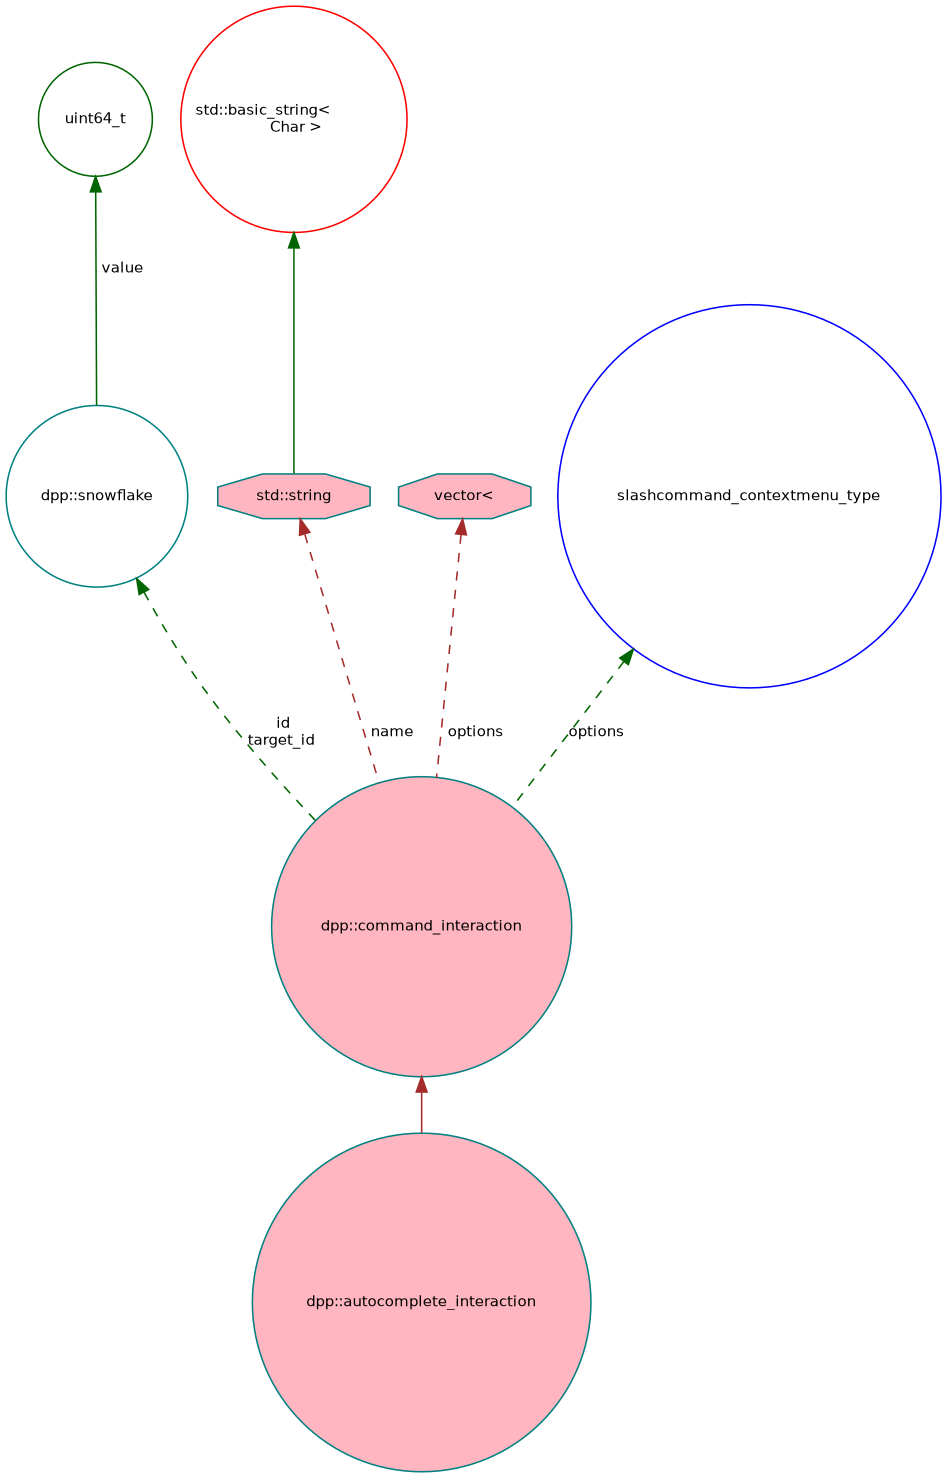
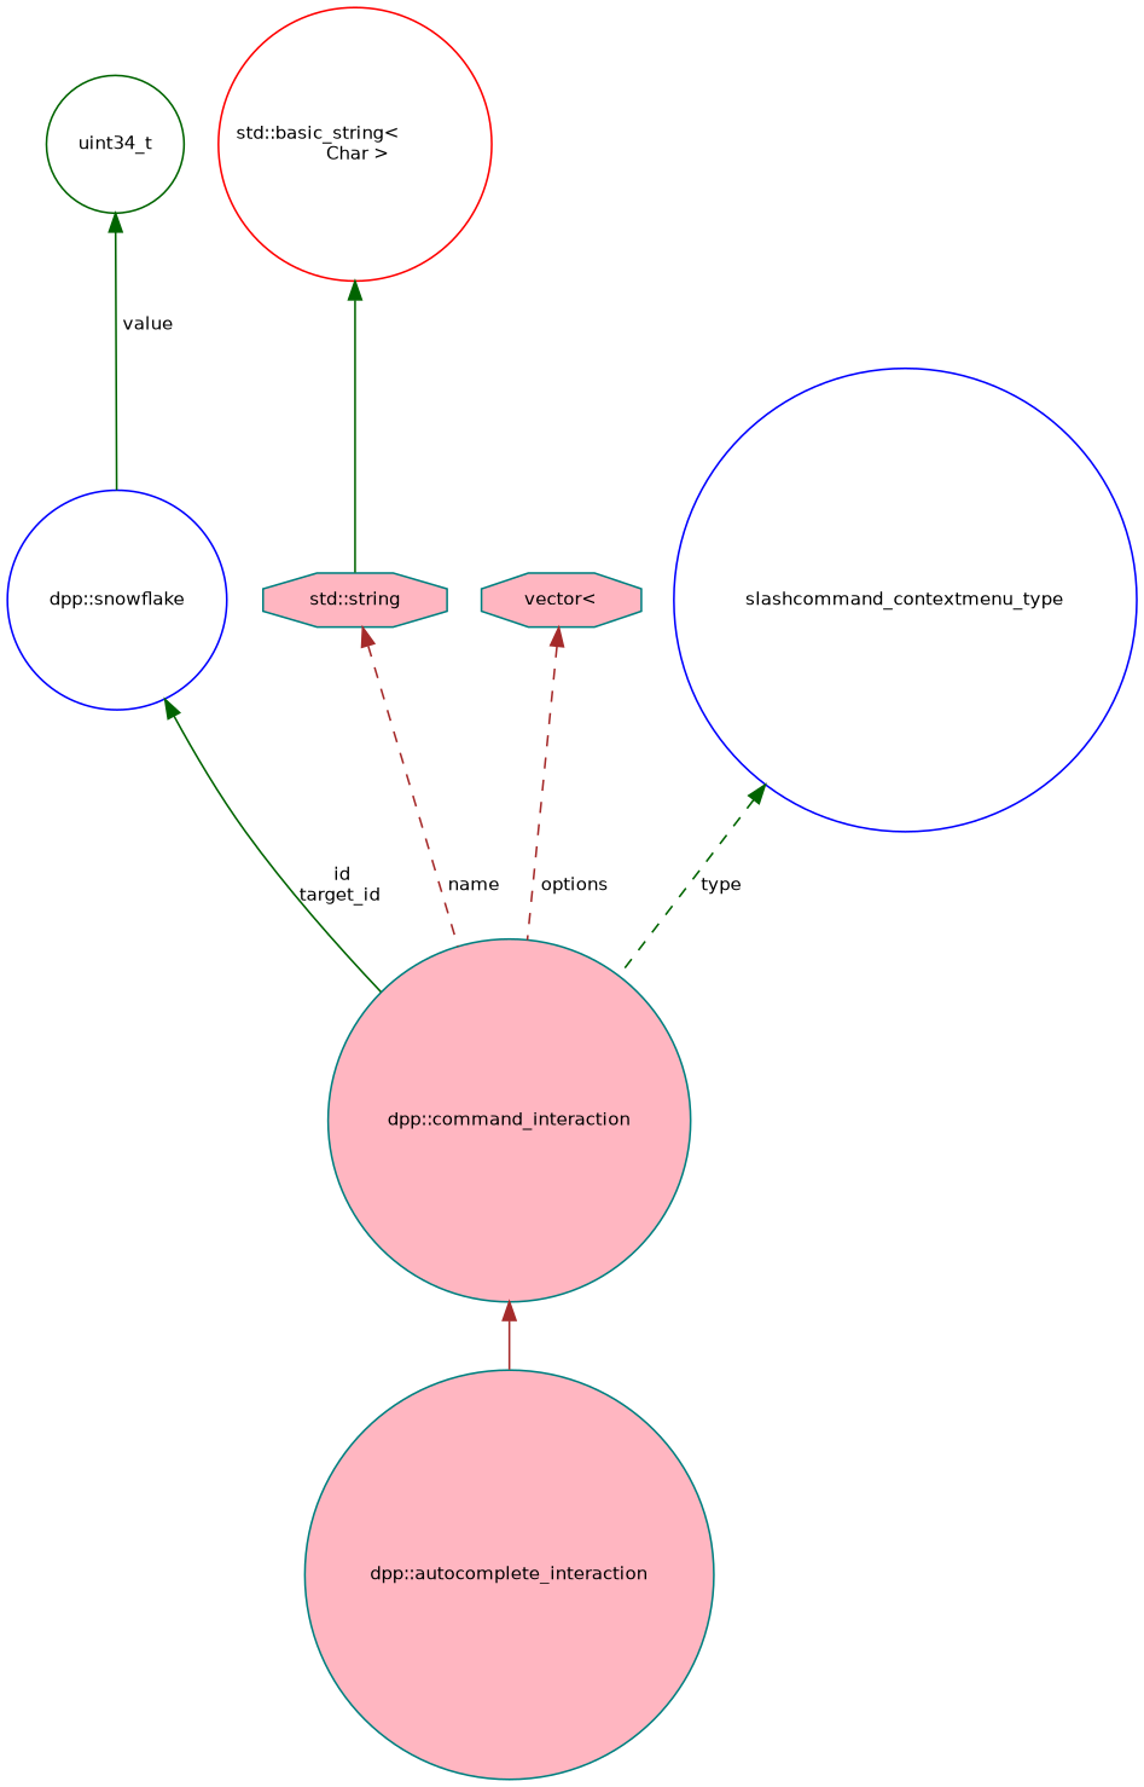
  digraph {
    node [color=teal fillcolor=lightpink fontname=Helvetica fontsize=10 shape=circle style=filled]
    edge [color=darkgreen dir=back fontname=Helvetica fontsize=10 labelfontname=Helvetica labelfontsize=10 style=dashed]
    n1 [fontcolor=black height=0.2 label="dpp::autocomplete_interaction" width=0.4]
    n2 [height=0.2 label="dpp::command_interaction" width=0.4]
-   n3 [fillcolor=white height=0.2 label="dpp::snowflake" width=0.4]
-   n4 [color=darkgreen fillcolor=white height=0.2 label=uint64_t width=0.4]
+   n3 [color=blue fillcolor=white height=0.2 label="dpp::snowflake" width=0.4]
+   n4 [color=darkgreen fillcolor=white height=0.2 label=uint34_t width=0.4]
    n5 [height=0.2 label="std::string" shape=octagon width=0.4]
    n6 [color=red fillcolor=white height=0.2 label="std::basic_string\<\l Char \>" width=0.4]
    n7 [height=0.2 label="vector\<" shape=octagon width=0.4]
    n8 [color=blue fillcolor=white height=0.2 label=slashcommand_contextmenu_type width=0.4]
    n2 -> n1 [color=brown style=solid]
-   n3 -> n2 [label=" id\ntarget_id"]
+   n3 -> n2 [label=" id\ntarget_id" style=solid]
    n4 -> n3 [label=" value" style=solid]
    n5 -> n2 [color=brown label=" name"]
    n6 -> n5 [style=solid]
    n7 -> n2 [color=brown label=" options"]
-   n8 -> n2 [label=" options"]
+   n8 -> n2 [label=" type"]
  }
